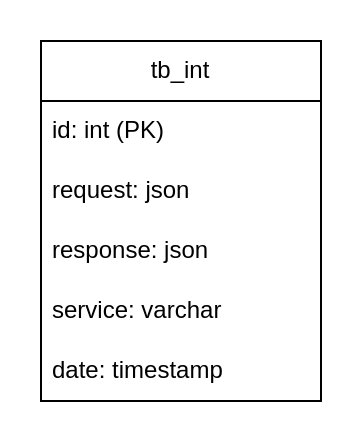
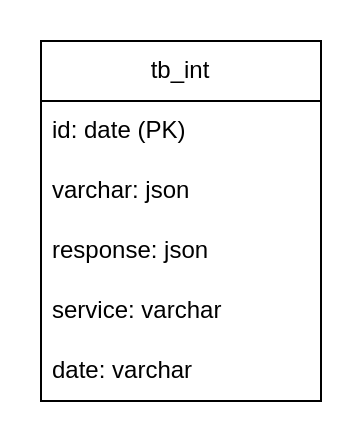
  <mxCell id="0" />
  <mxCell id="1" parent="0" />
  <mxCell id="2" value="tb_int" style="swimlane;fontStyle=0;childLayout=stackLayout;horizontal=1;startSize=30;horizontalStack=0;resizeParent=1;resizeParentMax=0;resizeLast=0;collapsible=1;marginBottom=0;whiteSpace=wrap;html=1;" vertex="1" parent="1"><mxGeometry x="20" y="20" width="140" height="180" as="geometry" /></mxCell>
- <mxCell id="3" value="id: int (PK)" style="text;strokeColor=none;fillColor=none;align=left;verticalAlign=middle;spacingLeft=4;spacingRight=4;overflow=hidden;points=[[0,0.5],[1,0.5]];portConstraint=eastwest;rotatable=0;whiteSpace=wrap;html=1;" vertex="1" parent="2"><mxGeometry y="30" width="140" height="30" as="geometry" /></mxCell>
- <mxCell id="4" value="request: json" style="text;strokeColor=none;fillColor=none;align=left;verticalAlign=middle;spacingLeft=4;spacingRight=4;overflow=hidden;points=[[0,0.5],[1,0.5]];portConstraint=eastwest;rotatable=0;whiteSpace=wrap;html=1;" vertex="1" parent="2"><mxGeometry y="60" width="140" height="30" as="geometry" /></mxCell>
+ <mxCell id="3" value="id: date (PK)" style="text;strokeColor=none;fillColor=none;align=left;verticalAlign=middle;spacingLeft=4;spacingRight=4;overflow=hidden;points=[[0,0.5],[1,0.5]];portConstraint=eastwest;rotatable=0;whiteSpace=wrap;html=1;" vertex="1" parent="2"><mxGeometry y="30" width="140" height="30" as="geometry" /></mxCell>
+ <mxCell id="4" value="varchar: json" style="text;strokeColor=none;fillColor=none;align=left;verticalAlign=middle;spacingLeft=4;spacingRight=4;overflow=hidden;points=[[0,0.5],[1,0.5]];portConstraint=eastwest;rotatable=0;whiteSpace=wrap;html=1;" vertex="1" parent="2"><mxGeometry y="60" width="140" height="30" as="geometry" /></mxCell>
  <mxCell id="5" value="response: json" style="text;strokeColor=none;fillColor=none;align=left;verticalAlign=middle;spacingLeft=4;spacingRight=4;overflow=hidden;points=[[0,0.5],[1,0.5]];portConstraint=eastwest;rotatable=0;whiteSpace=wrap;html=1;" vertex="1" parent="2"><mxGeometry y="90" width="140" height="30" as="geometry" /></mxCell>
  <mxCell id="6" value="service: varchar" style="text;strokeColor=none;fillColor=none;align=left;verticalAlign=middle;spacingLeft=4;spacingRight=4;overflow=hidden;points=[[0,0.5],[1,0.5]];portConstraint=eastwest;rotatable=0;whiteSpace=wrap;html=1;" vertex="1" parent="2"><mxGeometry y="120" width="140" height="30" as="geometry" /></mxCell>
- <mxCell id="7" value="date: timestamp" style="text;strokeColor=none;fillColor=none;align=left;verticalAlign=middle;spacingLeft=4;spacingRight=4;overflow=hidden;points=[[0,0.5],[1,0.5]];portConstraint=eastwest;rotatable=0;whiteSpace=wrap;html=1;" vertex="1" parent="2"><mxGeometry y="150" width="140" height="30" as="geometry" /></mxCell>
+ <mxCell id="7" value="date: varchar" style="text;strokeColor=none;fillColor=none;align=left;verticalAlign=middle;spacingLeft=4;spacingRight=4;overflow=hidden;points=[[0,0.5],[1,0.5]];portConstraint=eastwest;rotatable=0;whiteSpace=wrap;html=1;" vertex="1" parent="2"><mxGeometry y="150" width="140" height="30" as="geometry" /></mxCell>
